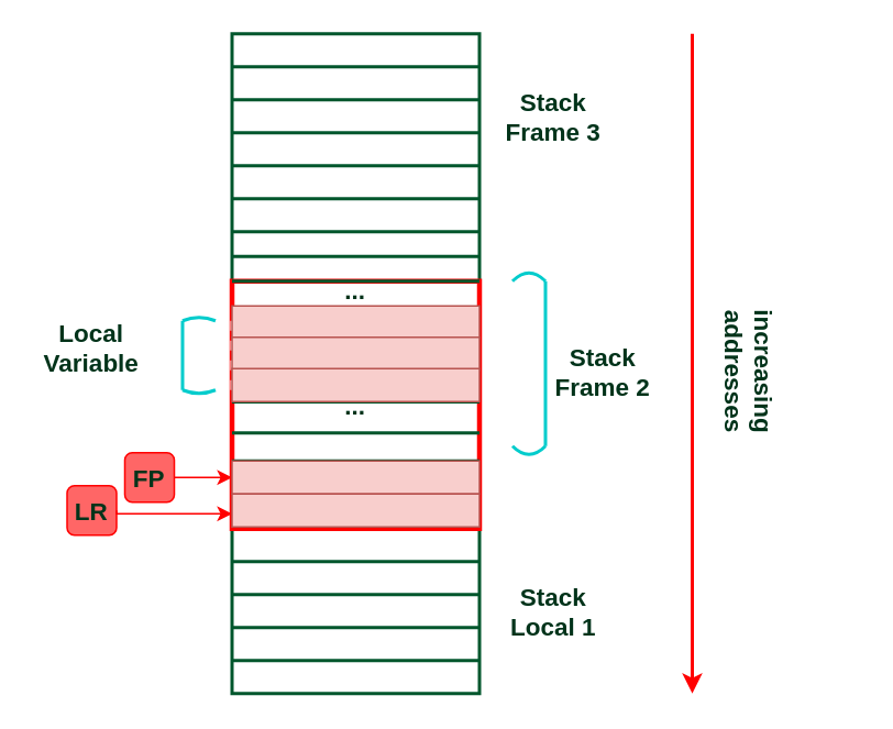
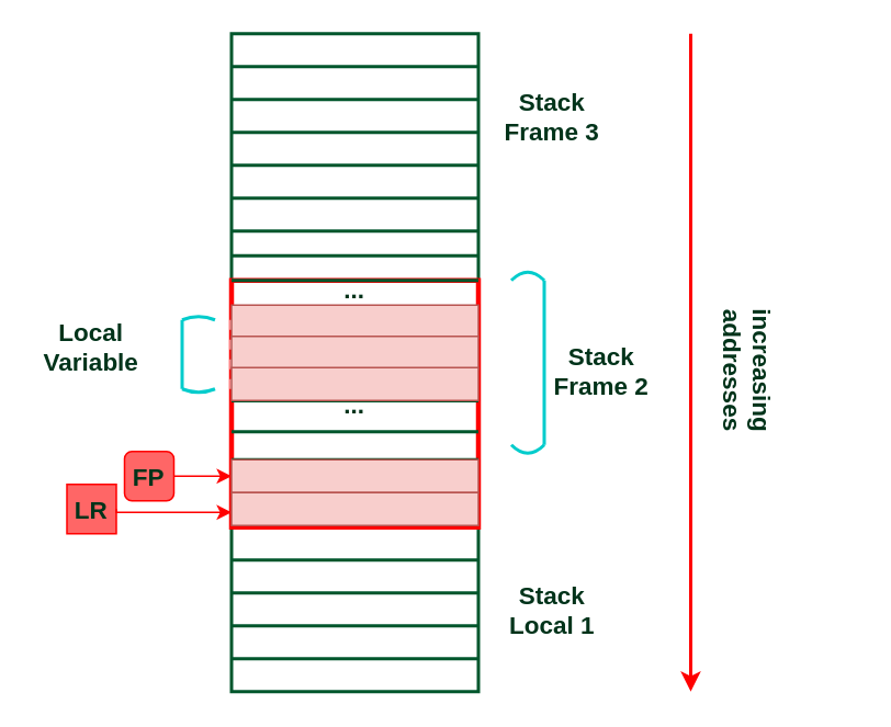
  <mxCell id="0" />
  <mxCell id="1" parent="0" />
  <mxCell id="2" value="" style="rounded=0;whiteSpace=wrap;html=1;fillColor=none;strokeColor=#00562C;strokeWidth=2;fontStyle=1;fontSize=15;fontColor=#00331A;" parent="1" vertex="1"><mxGeometry x="140" y="20" width="150" height="400" as="geometry" /></mxCell>
  <mxCell id="3" value="..." style="text;html=1;strokeColor=#FF0000;fillColor=none;align=center;verticalAlign=middle;whiteSpace=wrap;rounded=0;fontColor=#00331A;strokeWidth=3;fontStyle=1;fontSize=15;" parent="1" vertex="1"><mxGeometry x="140" y="170" width="150" height="150" as="geometry" /></mxCell>
  <mxCell id="4" value="" style="endArrow=none;html=1;rounded=0;strokeColor=#00562C;strokeWidth=2;entryX=1;entryY=0.25;entryDx=0;entryDy=0;exitX=0;exitY=0.25;exitDx=0;exitDy=0;fontStyle=1;fontSize=15;fontColor=#00331A;" parent="1" source="2" target="2" edge="1"><mxGeometry width="50" height="50" relative="1" as="geometry"><mxPoint x="140" y="120" as="sourcePoint" /><mxPoint x="290" y="120" as="targetPoint" /></mxGeometry></mxCell>
  <mxCell id="5" value="" style="endArrow=none;html=1;rounded=0;strokeColor=#00562C;strokeWidth=2;entryX=1;entryY=0.375;entryDx=0;entryDy=0;exitX=0;exitY=0.375;exitDx=0;exitDy=0;fontStyle=1;fontSize=15;fontColor=#00331A;" parent="1" source="2" target="2" edge="1"><mxGeometry width="50" height="50" relative="1" as="geometry"><mxPoint x="140" y="170" as="sourcePoint" /><mxPoint x="290" y="170" as="targetPoint" /></mxGeometry></mxCell>
  <mxCell id="6" value="" style="endArrow=none;html=1;rounded=0;strokeColor=#00562C;strokeWidth=2;entryX=1;entryY=0.5;entryDx=0;entryDy=0;exitX=0;exitY=0.5;exitDx=0;exitDy=0;fontStyle=1;fontSize=15;fontColor=#00331A;" parent="1" edge="1"><mxGeometry width="50" height="50" relative="1" as="geometry"><mxPoint x="140" y="224" as="sourcePoint" /><mxPoint x="290" y="224" as="targetPoint" /></mxGeometry></mxCell>
  <mxCell id="7" value="" style="endArrow=none;html=1;rounded=0;strokeColor=#00562C;strokeWidth=2;entryX=1;entryY=0.625;entryDx=0;entryDy=0;exitX=0;exitY=0.625;exitDx=0;exitDy=0;fontStyle=1;fontSize=15;fontColor=#00331A;" parent="1" edge="1"><mxGeometry width="50" height="50" relative="1" as="geometry"><mxPoint x="140" y="279" as="sourcePoint" /><mxPoint x="290" y="279" as="targetPoint" /></mxGeometry></mxCell>
  <mxCell id="8" value="" style="endArrow=none;html=1;rounded=0;strokeColor=#00562C;strokeWidth=2;entryX=1;entryY=0.75;entryDx=0;entryDy=0;exitX=0;exitY=0.75;exitDx=0;exitDy=0;fontStyle=1;fontSize=15;fontColor=#00331A;" parent="1" edge="1"><mxGeometry width="50" height="50" relative="1" as="geometry"><mxPoint x="140" y="308" as="sourcePoint" /><mxPoint x="290" y="308" as="targetPoint" /></mxGeometry></mxCell>
  <mxCell id="9" value="" style="rounded=0;whiteSpace=wrap;html=1;fillColor=none;strokeColor=#FFFFFF;strokeWidth=2;dashed=1;fontStyle=1;fontSize=15;fontColor=#00331A;" parent="1" vertex="1"><mxGeometry x="120" y="190" width="20" height="50" as="geometry" /></mxCell>
  <mxCell id="10" value="FP" style="whiteSpace=wrap;html=1;fillColor=#FF6666;strokeColor=#FF0000;fontStyle=1;fontSize=15;fontColor=#00331A;rounded=1;" parent="1" vertex="1"><mxGeometry x="75" y="274" width="30" height="30" as="geometry" /></mxCell>
- <mxCell id="11" value="LR" style="whiteSpace=wrap;html=1;fillColor=#FF6666;strokeColor=#FF0000;fontStyle=1;fontSize=15;fontColor=#00331A;rounded=1;" parent="1" vertex="1"><mxGeometry x="40" y="294" width="30" height="30" as="geometry" /></mxCell>
+ <mxCell id="11" value="LR" style="rounded=0;whiteSpace=wrap;html=1;fillColor=#FF6666;strokeColor=#FF0000;fontStyle=1;fontSize=15;fontColor=#00331A;" parent="1" vertex="1"><mxGeometry x="40" y="294" width="30" height="30" as="geometry" /></mxCell>
  <mxCell id="12" style="edgeStyle=orthogonalEdgeStyle;rounded=0;orthogonalLoop=1;jettySize=auto;html=1;exitX=1;exitY=0.5;exitDx=0;exitDy=0;strokeColor=#FF0000;entryX=0;entryY=0.675;entryDx=0;entryDy=0;entryPerimeter=0;fontStyle=1;fontSize=15;fontColor=#00331A;" parent="1" source="10" edge="1"><mxGeometry relative="1" as="geometry"><Array as="points" /><mxPoint x="140" y="289" as="targetPoint" /></mxGeometry></mxCell>
  <mxCell id="13" style="edgeStyle=orthogonalEdgeStyle;rounded=0;orthogonalLoop=1;jettySize=auto;html=1;exitX=1;exitY=0.5;exitDx=0;exitDy=0;strokeColor=#FF0000;fontStyle=1;fontSize=15;fontColor=#00331A;" parent="1" source="11" edge="1"><mxGeometry relative="1" as="geometry"><Array as="points"><mxPoint x="140" y="311" /></Array><mxPoint x="140" y="311" as="targetPoint" /></mxGeometry></mxCell>
  <mxCell id="14" value="Stack&lt;br&gt;Frame 3" style="text;html=1;strokeColor=none;fillColor=none;align=center;verticalAlign=middle;whiteSpace=wrap;rounded=0;fontColor=#00331A;fontStyle=1;fontSize=15;" parent="1" vertex="1"><mxGeometry x="300" y="50" width="70" height="40" as="geometry" /></mxCell>
  <mxCell id="15" value="Stack&lt;br&gt;Frame 2" style="text;html=1;strokeColor=none;fillColor=none;align=center;verticalAlign=middle;whiteSpace=wrap;rounded=0;fontColor=#00331A;fontStyle=1;fontSize=15;" parent="1" vertex="1"><mxGeometry x="330" y="205" width="70" height="40" as="geometry" /></mxCell>
  <mxCell id="16" value="Stack&lt;br&gt;Local 1" style="text;html=1;strokeColor=none;fillColor=none;align=center;verticalAlign=middle;whiteSpace=wrap;rounded=0;fontColor=#00331A;fontStyle=1;fontSize=15;" parent="1" vertex="1"><mxGeometry x="300" y="350" width="70" height="40" as="geometry" /></mxCell>
  <mxCell id="17" style="endArrow=classic;html=1;rounded=0;strokeColor=#FF0000;strokeWidth=2;fontStyle=1;fontSize=15;fontColor=#00331A;" parent="1" edge="1"><mxGeometry width="50" height="50" relative="1" as="geometry"><mxPoint x="419" y="20" as="sourcePoint" /><mxPoint x="419" y="420" as="targetPoint" /></mxGeometry></mxCell>
  <mxCell id="18" value="increasing addresses" style="text;html=1;strokeColor=none;fillColor=none;align=center;verticalAlign=middle;whiteSpace=wrap;rounded=0;fontColor=#00331A;rotation=90;fontStyle=1;fontSize=15;" parent="1" vertex="1"><mxGeometry x="389" y="210" width="130" height="30" as="geometry" /></mxCell>
  <mxCell id="19" value="" style="endArrow=none;html=1;rounded=0;strokeColor=#00562C;strokeWidth=2;entryX=1;entryY=0.5;entryDx=0;entryDy=0;exitX=0;exitY=0.5;exitDx=0;exitDy=0;fontStyle=1;fontSize=15;fontColor=#00331A;" edge="1" parent="1"><mxGeometry width="50" height="50" relative="1" as="geometry"><mxPoint x="140" y="40" as="sourcePoint" /><mxPoint x="290" y="40" as="targetPoint" /></mxGeometry></mxCell>
  <mxCell id="20" value="" style="endArrow=none;html=1;rounded=0;strokeColor=#00562C;strokeWidth=2;entryX=1;entryY=0.5;entryDx=0;entryDy=0;exitX=0;exitY=0.5;exitDx=0;exitDy=0;fontStyle=1;fontSize=15;fontColor=#00331A;" edge="1" parent="1"><mxGeometry width="50" height="50" relative="1" as="geometry"><mxPoint x="140" y="60" as="sourcePoint" /><mxPoint x="290" y="60" as="targetPoint" /></mxGeometry></mxCell>
  <mxCell id="21" value="" style="endArrow=none;html=1;rounded=0;strokeColor=#00562C;strokeWidth=2;entryX=1;entryY=0.5;entryDx=0;entryDy=0;exitX=0;exitY=0.5;exitDx=0;exitDy=0;fontStyle=1;fontSize=15;fontColor=#00331A;" edge="1" parent="1"><mxGeometry width="50" height="50" relative="1" as="geometry"><mxPoint x="140" y="80" as="sourcePoint" /><mxPoint x="290" y="80" as="targetPoint" /></mxGeometry></mxCell>
  <mxCell id="22" value="" style="endArrow=none;html=1;rounded=0;strokeColor=#00562C;strokeWidth=2;entryX=1;entryY=0.5;entryDx=0;entryDy=0;exitX=0;exitY=0.5;exitDx=0;exitDy=0;fontStyle=1;fontSize=15;fontColor=#00331A;" edge="1" parent="1"><mxGeometry width="50" height="50" relative="1" as="geometry"><mxPoint x="140" y="100" as="sourcePoint" /><mxPoint x="290" y="100" as="targetPoint" /></mxGeometry></mxCell>
  <mxCell id="23" value="" style="endArrow=none;html=1;rounded=0;strokeColor=#00562C;strokeWidth=2;entryX=1;entryY=0.5;entryDx=0;entryDy=0;exitX=0;exitY=0.5;exitDx=0;exitDy=0;fontStyle=1;fontSize=15;fontColor=#00331A;" edge="1" parent="1"><mxGeometry width="50" height="50" relative="1" as="geometry"><mxPoint x="140" y="155" as="sourcePoint" /><mxPoint x="290" y="155" as="targetPoint" /></mxGeometry></mxCell>
  <mxCell id="24" value="" style="endArrow=none;html=1;rounded=0;strokeColor=#00562C;strokeWidth=2;entryX=1;entryY=0.5;entryDx=0;entryDy=0;exitX=0;exitY=0.5;exitDx=0;exitDy=0;fontStyle=1;fontSize=15;fontColor=#00331A;" edge="1" parent="1" source="40"><mxGeometry width="50" height="50" relative="1" as="geometry"><mxPoint x="140" y="186" as="sourcePoint" /><mxPoint x="290" y="186" as="targetPoint" /></mxGeometry></mxCell>
  <mxCell id="25" value="" style="endArrow=none;html=1;rounded=0;strokeColor=#00562C;strokeWidth=2;entryX=1;entryY=0.5;entryDx=0;entryDy=0;exitX=0;exitY=0.5;exitDx=0;exitDy=0;fontStyle=1;fontSize=15;fontColor=#00331A;" edge="1" parent="1"><mxGeometry width="50" height="50" relative="1" as="geometry"><mxPoint x="140" y="205" as="sourcePoint" /><mxPoint x="290" y="205" as="targetPoint" /></mxGeometry></mxCell>
  <mxCell id="26" value="" style="endArrow=none;html=1;rounded=0;strokeColor=#00562C;strokeWidth=2;entryX=1;entryY=0.5;entryDx=0;entryDy=0;exitX=0;exitY=0.5;exitDx=0;exitDy=0;fontStyle=1;fontSize=15;fontColor=#00331A;" edge="1" parent="1"><mxGeometry width="50" height="50" relative="1" as="geometry"><mxPoint x="140" y="243.17" as="sourcePoint" /><mxPoint x="290" y="243.17" as="targetPoint" /></mxGeometry></mxCell>
  <mxCell id="27" value="" style="endArrow=none;html=1;rounded=0;strokeColor=#00562C;strokeWidth=2;entryX=1;entryY=0.5;entryDx=0;entryDy=0;exitX=0;exitY=0.5;exitDx=0;exitDy=0;fontStyle=1;fontSize=15;fontColor=#00331A;" edge="1" parent="1"><mxGeometry width="50" height="50" relative="1" as="geometry"><mxPoint x="140" y="262" as="sourcePoint" /><mxPoint x="290" y="262" as="targetPoint" /></mxGeometry></mxCell>
  <mxCell id="28" value="" style="endArrow=none;html=1;rounded=0;strokeColor=#00562C;strokeWidth=2;entryX=1;entryY=0.5;entryDx=0;entryDy=0;exitX=0;exitY=0.5;exitDx=0;exitDy=0;fontStyle=1;fontSize=15;fontColor=#00331A;" edge="1" parent="1"><mxGeometry width="50" height="50" relative="1" as="geometry"><mxPoint x="140" y="293" as="sourcePoint" /><mxPoint x="290" y="293" as="targetPoint" /></mxGeometry></mxCell>
  <mxCell id="29" value="" style="group;fontStyle=1;fontSize=15;fontColor=#00331A;" vertex="1" connectable="0" parent="1"><mxGeometry x="310" y="160" width="20" height="120" as="geometry" /></mxCell>
  <mxCell id="30" value="" style="endArrow=none;html=1;rounded=0;strokeColor=#00CCCC;strokeWidth=2;curved=1;fontStyle=1;fontSize=15;fontColor=#00331A;" parent="29" edge="1"><mxGeometry width="50" height="50" relative="1" as="geometry"><mxPoint y="10" as="sourcePoint" /><mxPoint x="20" y="10" as="targetPoint" /><Array as="points"><mxPoint x="10" /></Array></mxGeometry></mxCell>
  <mxCell id="31" value="" style="endArrow=none;html=1;rounded=0;strokeColor=#00CCCC;strokeWidth=2;curved=1;fontStyle=1;fontSize=15;fontColor=#00331A;" parent="29" edge="1"><mxGeometry width="50" height="50" relative="1" as="geometry"><mxPoint y="110" as="sourcePoint" /><mxPoint x="20" y="110" as="targetPoint" /><Array as="points"><mxPoint x="10" y="120" /></Array></mxGeometry></mxCell>
  <mxCell id="32" value="" style="endArrow=none;html=1;rounded=0;strokeColor=#00CCCC;strokeWidth=2;fontStyle=1;fontSize=15;fontColor=#00331A;" parent="29" edge="1"><mxGeometry width="50" height="50" relative="1" as="geometry"><mxPoint x="20" y="110" as="sourcePoint" /><mxPoint x="20" y="10" as="targetPoint" /></mxGeometry></mxCell>
  <mxCell id="33" value="" style="group;rotation=-180;fontStyle=1;fontSize=15;fontColor=#00331A;" vertex="1" connectable="0" parent="1"><mxGeometry x="110" y="190" width="20" height="50" as="geometry" /></mxCell>
  <mxCell id="34" value="" style="endArrow=none;html=1;rounded=0;strokeColor=#00CCCC;strokeWidth=2;curved=1;fontStyle=1;fontSize=15;fontColor=#00331A;" edge="1" parent="33"><mxGeometry width="50" height="50" relative="1" as="geometry"><mxPoint x="20" y="46" as="sourcePoint" /><mxPoint y="46" as="targetPoint" /><Array as="points"><mxPoint x="10" y="50" /></Array></mxGeometry></mxCell>
  <mxCell id="35" value="" style="endArrow=none;html=1;rounded=0;strokeColor=#00CCCC;strokeWidth=2;curved=1;fontStyle=1;fontSize=15;fontColor=#00331A;" edge="1" parent="33"><mxGeometry width="50" height="50" relative="1" as="geometry"><mxPoint x="20" y="4" as="sourcePoint" /><mxPoint y="4" as="targetPoint" /><Array as="points"><mxPoint x="10" /></Array></mxGeometry></mxCell>
  <mxCell id="36" value="" style="endArrow=none;html=1;rounded=0;strokeColor=#00CCCC;strokeWidth=2;fontStyle=1;fontSize=15;fontColor=#00331A;" edge="1" parent="33"><mxGeometry width="50" height="50" relative="1" as="geometry"><mxPoint y="4" as="sourcePoint" /><mxPoint y="46" as="targetPoint" /></mxGeometry></mxCell>
  <mxCell id="37" value="Local Variable" style="text;html=1;strokeColor=none;fillColor=none;align=center;verticalAlign=middle;whiteSpace=wrap;rounded=0;fontColor=#00331A;fontStyle=1;fontSize=15;" vertex="1" parent="1"><mxGeometry x="20" y="190" width="70" height="40" as="geometry" /></mxCell>
  <mxCell id="38" value="&lt;span style=&quot;color: rgb(0, 51, 26); font-size: 15px; font-weight: 700;&quot;&gt;...&lt;/span&gt;" style="text;html=1;align=center;verticalAlign=middle;whiteSpace=wrap;rounded=0;" vertex="1" parent="1"><mxGeometry x="185" y="160" width="60" height="30" as="geometry" /></mxCell>
  <mxCell id="39" value="" style="endArrow=none;html=1;rounded=0;strokeColor=#00562C;strokeWidth=2;entryX=1;entryY=0.5;entryDx=0;entryDy=0;exitX=0;exitY=0.5;exitDx=0;exitDy=0;fontStyle=1;fontSize=15;fontColor=#00331A;" edge="1" parent="1" target="40"><mxGeometry width="50" height="50" relative="1" as="geometry"><mxPoint x="140" y="186" as="sourcePoint" /><mxPoint x="290" y="186" as="targetPoint" /></mxGeometry></mxCell>
  <mxCell id="40" value="" style="rounded=0;whiteSpace=wrap;html=1;fillColor=#f8cecc;strokeColor=#b85450;" vertex="1" parent="1"><mxGeometry x="140" y="185" width="150" height="20" as="geometry" /></mxCell>
  <mxCell id="41" value="" style="rounded=0;whiteSpace=wrap;html=1;fillColor=#f8cecc;strokeColor=#b85450;" vertex="1" parent="1"><mxGeometry x="140" y="204" width="150" height="20" as="geometry" /></mxCell>
  <mxCell id="42" value="" style="rounded=0;whiteSpace=wrap;html=1;fillColor=#f8cecc;strokeColor=#b85450;" vertex="1" parent="1"><mxGeometry x="140" y="223" width="150" height="20" as="geometry" /></mxCell>
  <mxCell id="43" value="" style="rounded=0;whiteSpace=wrap;html=1;fillColor=#f8cecc;strokeColor=#b85450;" vertex="1" parent="1"><mxGeometry x="140" y="279" width="150" height="20" as="geometry" /></mxCell>
  <mxCell id="44" value="" style="rounded=0;whiteSpace=wrap;html=1;fillColor=#f8cecc;strokeColor=#b85450;" vertex="1" parent="1"><mxGeometry x="140" y="299" width="150" height="20" as="geometry" /></mxCell>
  <mxCell id="45" value="" style="endArrow=none;html=1;rounded=0;strokeColor=#00562C;strokeWidth=2;entryX=1;entryY=0.25;entryDx=0;entryDy=0;exitX=0;exitY=0.25;exitDx=0;exitDy=0;fontStyle=1;fontSize=15;fontColor=#00331A;" edge="1" parent="1"><mxGeometry width="50" height="50" relative="1" as="geometry"><mxPoint x="140" y="140" as="sourcePoint" /><mxPoint x="290" y="140" as="targetPoint" /></mxGeometry></mxCell>
  <mxCell id="46" value="" style="endArrow=none;html=1;rounded=0;strokeColor=#00562C;strokeWidth=2;entryX=1;entryY=0.25;entryDx=0;entryDy=0;exitX=0;exitY=0.25;exitDx=0;exitDy=0;fontStyle=1;fontSize=15;fontColor=#00331A;" edge="1" parent="1"><mxGeometry width="50" height="50" relative="1" as="geometry"><mxPoint x="140" y="340" as="sourcePoint" /><mxPoint x="290" y="340" as="targetPoint" /></mxGeometry></mxCell>
  <mxCell id="47" value="" style="endArrow=none;html=1;rounded=0;strokeColor=#00562C;strokeWidth=2;entryX=1;entryY=0.25;entryDx=0;entryDy=0;exitX=0;exitY=0.25;exitDx=0;exitDy=0;fontStyle=1;fontSize=15;fontColor=#00331A;" edge="1" parent="1"><mxGeometry width="50" height="50" relative="1" as="geometry"><mxPoint x="140" y="360" as="sourcePoint" /><mxPoint x="290" y="360" as="targetPoint" /></mxGeometry></mxCell>
  <mxCell id="48" value="" style="endArrow=none;html=1;rounded=0;strokeColor=#00562C;strokeWidth=2;entryX=1;entryY=0.25;entryDx=0;entryDy=0;exitX=0;exitY=0.25;exitDx=0;exitDy=0;fontStyle=1;fontSize=15;fontColor=#00331A;" edge="1" parent="1"><mxGeometry width="50" height="50" relative="1" as="geometry"><mxPoint x="140" y="400" as="sourcePoint" /><mxPoint x="290" y="400" as="targetPoint" /></mxGeometry></mxCell>
  <mxCell id="49" value="" style="endArrow=none;html=1;rounded=0;strokeColor=#00562C;strokeWidth=2;entryX=1;entryY=0.25;entryDx=0;entryDy=0;exitX=0;exitY=0.25;exitDx=0;exitDy=0;fontStyle=1;fontSize=15;fontColor=#00331A;" edge="1" parent="1"><mxGeometry width="50" height="50" relative="1" as="geometry"><mxPoint x="140" y="380" as="sourcePoint" /><mxPoint x="290" y="380" as="targetPoint" /></mxGeometry></mxCell>
